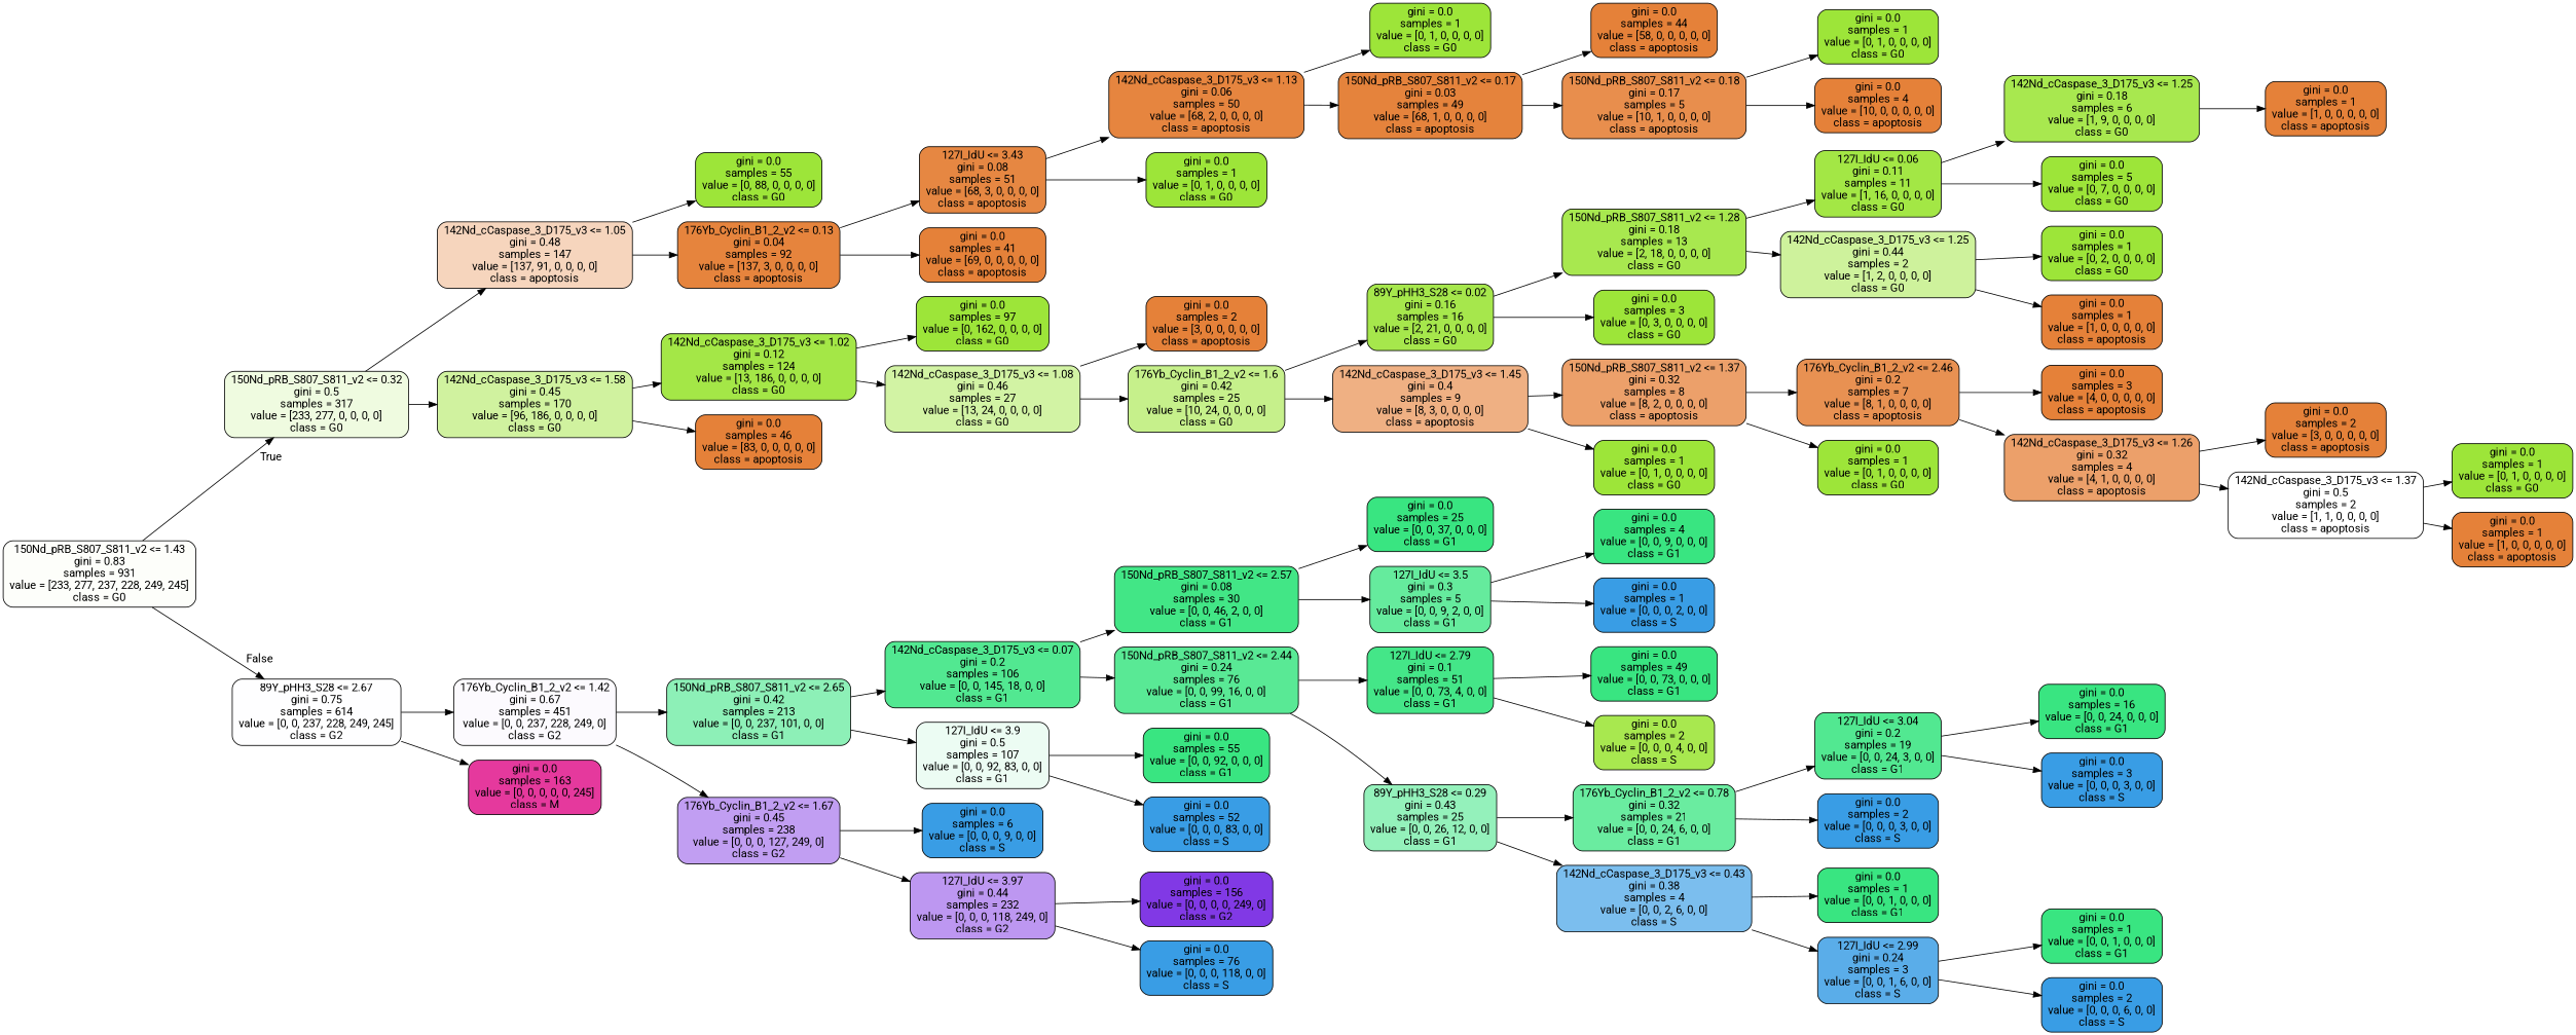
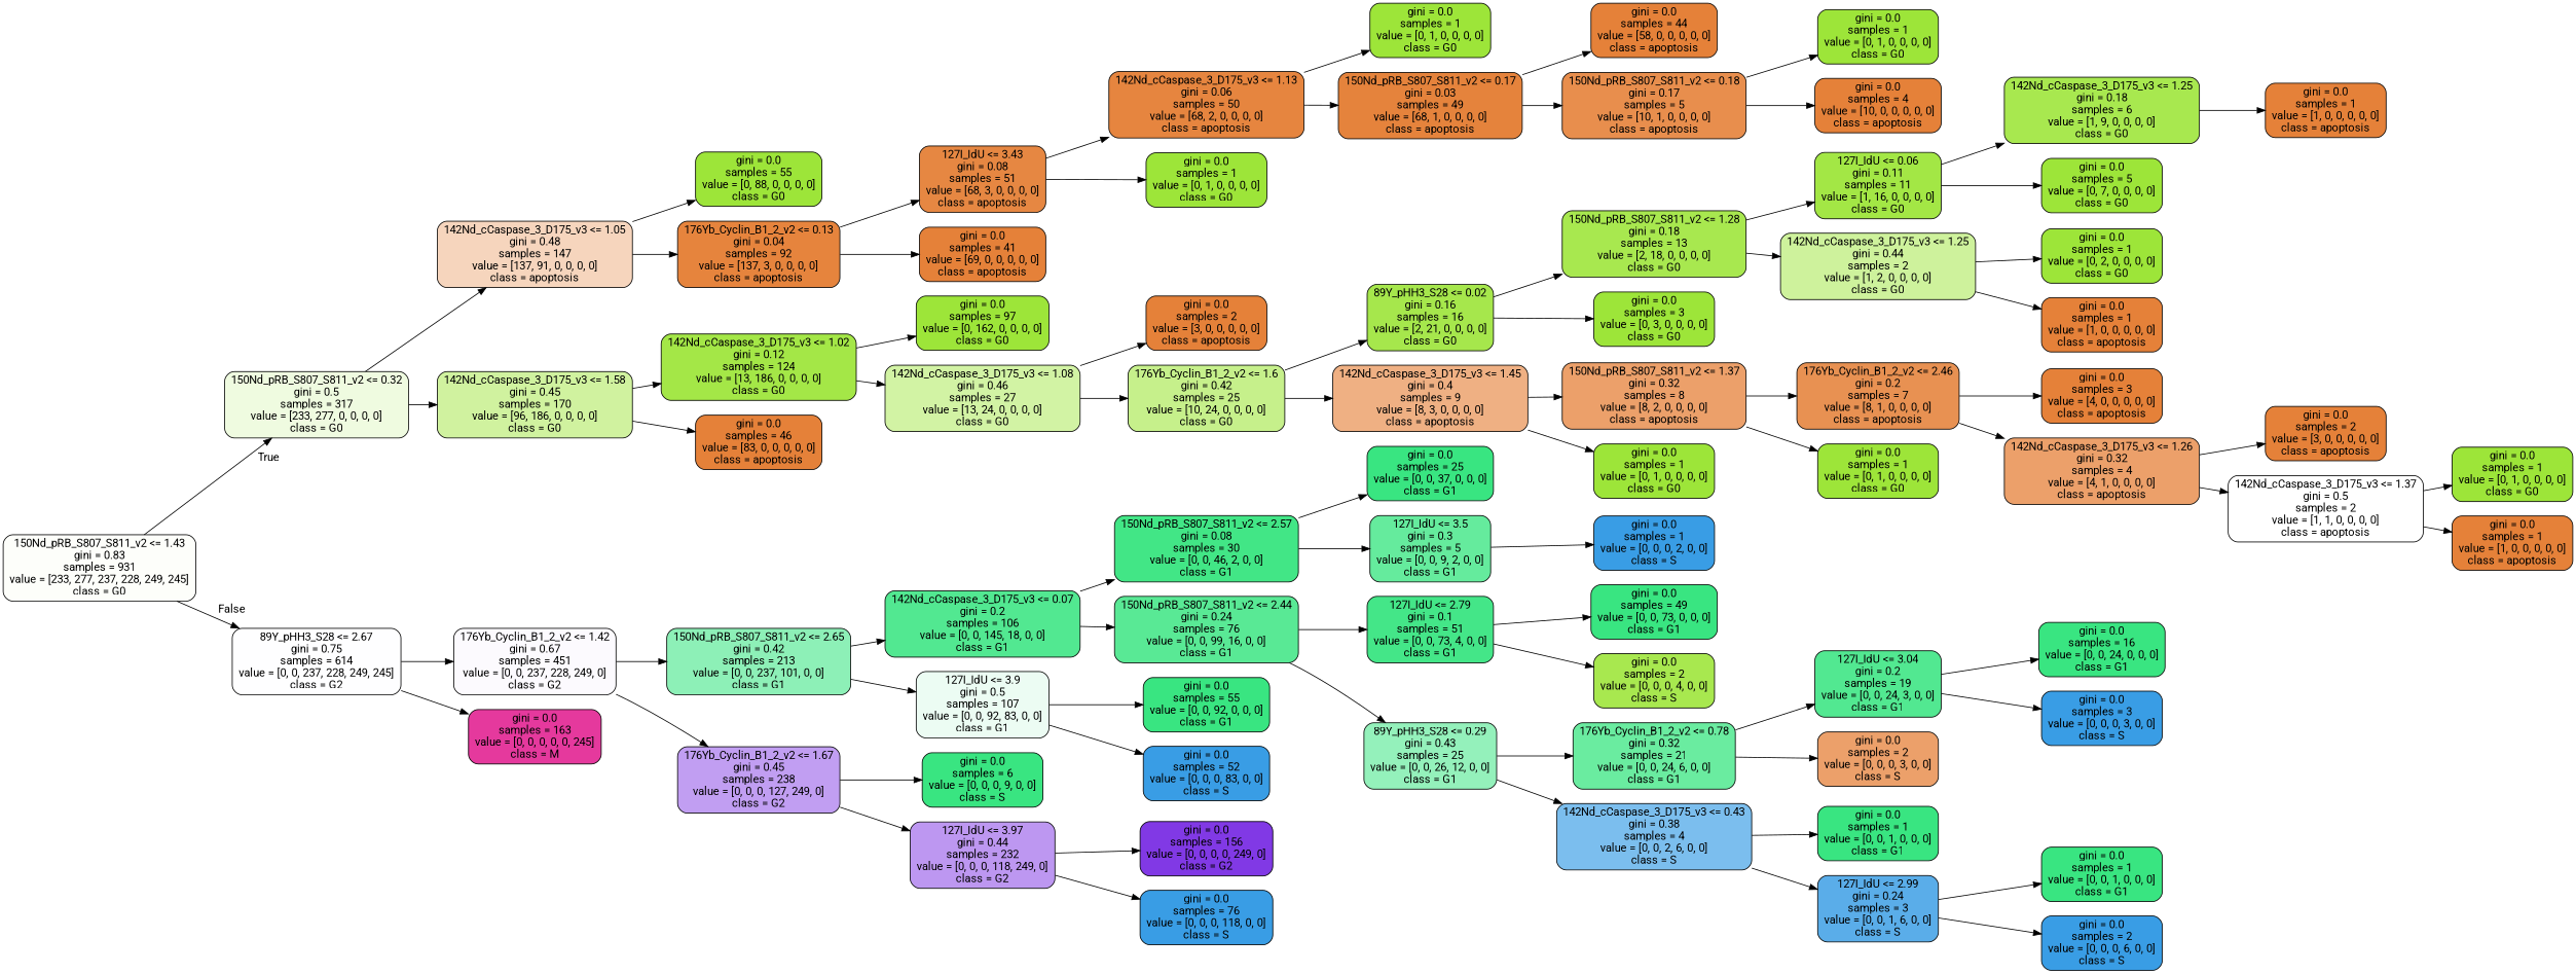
  digraph {
    fontname=Roboto
    rankdir=LR
    node [color=black fillcolor="#9de539" fontname=Roboto shape=box style="filled, rounded"]
    edge [fontname=Roboto]
    n1 [fillcolor="#fdfefa" label="150Nd_pRB_S807_S811_v2 <= 1.43\ngini = 0.83\nsamples = 931\nvalue = [233, 277, 237, 228, 249, 245]\nclass = G0"]
    n2 [fillcolor="#effbe0" label="150Nd_pRB_S807_S811_v2 <= 0.32\ngini = 0.5\nsamples = 317\nvalue = [233, 277, 0, 0, 0, 0]\nclass = G0"]
    n3 [fillcolor="#fefeff" label="89Y_pHH3_S28 <= 2.67\ngini = 0.75\nsamples = 614\nvalue = [0, 0, 237, 228, 249, 245]\nclass = G2"]
    n4 [fillcolor="#f6d5bd" label="142Nd_cCaspase_3_D175_v3 <= 1.05\ngini = 0.48\nsamples = 147\nvalue = [137, 91, 0, 0, 0, 0]\nclass = apoptosis"]
    n5 [fillcolor="#d0f29f" label="142Nd_cCaspase_3_D175_v3 <= 1.58\ngini = 0.45\nsamples = 170\nvalue = [96, 186, 0, 0, 0, 0]\nclass = G0"]
    n6 [fillcolor="#fcfafe" label="176Yb_Cyclin_B1_2_v2 <= 1.42\ngini = 0.67\nsamples = 451\nvalue = [0, 0, 237, 228, 249, 0]\nclass = G2"]
    n7 [fillcolor="#e5399d" label="gini = 0.0\nsamples = 163\nvalue = [0, 0, 0, 0, 0, 245]\nclass = M"]
    n8 [label="gini = 0.0\nsamples = 55\nvalue = [0, 88, 0, 0, 0, 0]\nclass = G0"]
    n9 [fillcolor="#e6843d" label="176Yb_Cyclin_B1_2_v2 <= 0.13\ngini = 0.04\nsamples = 92\nvalue = [137, 3, 0, 0, 0, 0]\nclass = apoptosis"]
    n10 [fillcolor="#a4e747" label="142Nd_cCaspase_3_D175_v3 <= 1.02\ngini = 0.12\nsamples = 124\nvalue = [13, 186, 0, 0, 0, 0]\nclass = G0"]
    n11 [fillcolor="#e58139" label="gini = 0.0\nsamples = 46\nvalue = [83, 0, 0, 0, 0, 0]\nclass = apoptosis"]
    n12 [fillcolor="#e68742" label="127I_IdU <= 3.43\ngini = 0.08\nsamples = 51\nvalue = [68, 3, 0, 0, 0, 0]\nclass = apoptosis"]
    n13 [fillcolor="#e58139" label="gini = 0.0\nsamples = 41\nvalue = [69, 0, 0, 0, 0, 0]\nclass = apoptosis"]
    n14 [fillcolor="#e6853f" label="142Nd_cCaspase_3_D175_v3 <= 1.13\ngini = 0.06\nsamples = 50\nvalue = [68, 2, 0, 0, 0, 0]\nclass = apoptosis"]
    n15 [label="gini = 0.0\nsamples = 1\nvalue = [0, 1, 0, 0, 0, 0]\nclass = G0"]
    n16 [label="gini = 0.0\nsamples = 1\nvalue = [0, 1, 0, 0, 0, 0]\nclass = G0"]
    n17 [fillcolor="#e5833c" label="150Nd_pRB_S807_S811_v2 <= 0.17\ngini = 0.03\nsamples = 49\nvalue = [68, 1, 0, 0, 0, 0]\nclass = apoptosis"]
    n18 [fillcolor="#e58139" label="gini = 0.0\nsamples = 44\nvalue = [58, 0, 0, 0, 0, 0]\nclass = apoptosis"]
    n19 [fillcolor="#e88e4d" label="150Nd_pRB_S807_S811_v2 <= 0.18\ngini = 0.17\nsamples = 5\nvalue = [10, 1, 0, 0, 0, 0]\nclass = apoptosis"]
    n20 [label="gini = 0.0\nsamples = 1\nvalue = [0, 1, 0, 0, 0, 0]\nclass = G0"]
    n21 [fillcolor="#e58139" label="gini = 0.0\nsamples = 4\nvalue = [10, 0, 0, 0, 0, 0]\nclass = apoptosis"]
    n22 [label="gini = 0.0\nsamples = 97\nvalue = [0, 162, 0, 0, 0, 0]\nclass = G0"]
    n23 [fillcolor="#d2f3a4" label="142Nd_cCaspase_3_D175_v3 <= 1.08\ngini = 0.46\nsamples = 27\nvalue = [13, 24, 0, 0, 0, 0]\nclass = G0"]
    n24 [fillcolor="#e58139" label="gini = 0.0\nsamples = 2\nvalue = [3, 0, 0, 0, 0, 0]\nclass = apoptosis"]
    n25 [fillcolor="#c6f08b" label="176Yb_Cyclin_B1_2_v2 <= 1.6\ngini = 0.42\nsamples = 25\nvalue = [10, 24, 0, 0, 0, 0]\nclass = G0"]
    n26 [fillcolor="#a6e74c" label="89Y_pHH3_S28 <= 0.02\ngini = 0.16\nsamples = 16\nvalue = [2, 21, 0, 0, 0, 0]\nclass = G0"]
    n27 [fillcolor="#efb083" label="142Nd_cCaspase_3_D175_v3 <= 1.45\ngini = 0.4\nsamples = 9\nvalue = [8, 3, 0, 0, 0, 0]\nclass = apoptosis"]
    n28 [fillcolor="#a8e84f" label="150Nd_pRB_S807_S811_v2 <= 1.28\ngini = 0.18\nsamples = 13\nvalue = [2, 18, 0, 0, 0, 0]\nclass = G0"]
    n29 [label="gini = 0.0\nsamples = 3\nvalue = [0, 3, 0, 0, 0, 0]\nclass = G0"]
    n30 [fillcolor="#eca06a" label="150Nd_pRB_S807_S811_v2 <= 1.37\ngini = 0.32\nsamples = 8\nvalue = [8, 2, 0, 0, 0, 0]\nclass = apoptosis"]
    n31 [label="gini = 0.0\nsamples = 1\nvalue = [0, 1, 0, 0, 0, 0]\nclass = G0"]
    n32 [fillcolor="#a3e745" label="127I_IdU <= 0.06\ngini = 0.11\nsamples = 11\nvalue = [1, 16, 0, 0, 0, 0]\nclass = G0"]
    n33 [fillcolor="#cef29c" label="142Nd_cCaspase_3_D175_v3 <= 1.25\ngini = 0.44\nsamples = 2\nvalue = [1, 2, 0, 0, 0, 0]\nclass = G0"]
    n34 [fillcolor="#a8e84f" label="142Nd_cCaspase_3_D175_v3 <= 1.25\ngini = 0.18\nsamples = 6\nvalue = [1, 9, 0, 0, 0, 0]\nclass = G0"]
    n35 [label="gini = 0.0\nsamples = 5\nvalue = [0, 7, 0, 0, 0, 0]\nclass = G0"]
    n36 [label="gini = 0.0\nsamples = 1\nvalue = [0, 2, 0, 0, 0, 0]\nclass = G0"]
    n37 [fillcolor="#e58139" label="gini = 0.0\nsamples = 1\nvalue = [1, 0, 0, 0, 0, 0]\nclass = apoptosis"]
    n38 [fillcolor="#e58139" label="gini = 0.0\nsamples = 1\nvalue = [1, 0, 0, 0, 0, 0]\nclass = apoptosis"]
    n39 [fillcolor="#e89152" label="176Yb_Cyclin_B1_2_v2 <= 2.46\ngini = 0.2\nsamples = 7\nvalue = [8, 1, 0, 0, 0, 0]\nclass = apoptosis"]
    n40 [label="gini = 0.0\nsamples = 1\nvalue = [0, 1, 0, 0, 0, 0]\nclass = G0"]
    n41 [fillcolor="#e58139" label="gini = 0.0\nsamples = 3\nvalue = [4, 0, 0, 0, 0, 0]\nclass = apoptosis"]
    n42 [fillcolor="#eca06a" label="142Nd_cCaspase_3_D175_v3 <= 1.26\ngini = 0.32\nsamples = 4\nvalue = [4, 1, 0, 0, 0, 0]\nclass = apoptosis"]
    n43 [fillcolor="#e58139" label="gini = 0.0\nsamples = 2\nvalue = [3, 0, 0, 0, 0, 0]\nclass = apoptosis"]
    n44 [fillcolor="#ffffff" label="142Nd_cCaspase_3_D175_v3 <= 1.37\ngini = 0.5\nsamples = 2\nvalue = [1, 1, 0, 0, 0, 0]\nclass = apoptosis"]
    n45 [label="gini = 0.0\nsamples = 1\nvalue = [0, 1, 0, 0, 0, 0]\nclass = G0"]
    n46 [fillcolor="#e58139" label="gini = 0.0\nsamples = 1\nvalue = [1, 0, 0, 0, 0, 0]\nclass = apoptosis"]
    n47 [fillcolor="#8df0b7" label="150Nd_pRB_S807_S811_v2 <= 2.65\ngini = 0.42\nsamples = 213\nvalue = [0, 0, 237, 101, 0, 0]\nclass = G1"]
    n48 [fillcolor="#c19ef2" label="176Yb_Cyclin_B1_2_v2 <= 1.67\ngini = 0.45\nsamples = 238\nvalue = [0, 0, 0, 127, 249, 0]\nclass = G2"]
    n49 [fillcolor="#52e891" label="142Nd_cCaspase_3_D175_v3 <= 0.07\ngini = 0.2\nsamples = 106\nvalue = [0, 0, 145, 18, 0, 0]\nclass = G1"]
    n50 [fillcolor="#ecfcf3" label="127I_IdU <= 3.9\ngini = 0.5\nsamples = 107\nvalue = [0, 0, 92, 83, 0, 0]\nclass = G1"]
-   n51 [fillcolor="#399de5" label="gini = 0.0\nsamples = 6\nvalue = [0, 0, 0, 9, 0, 0]\nclass = S"]
+   n51 [fillcolor="#39e581" label="gini = 0.0\nsamples = 6\nvalue = [0, 0, 0, 9, 0, 0]\nclass = S"]
    n52 [fillcolor="#bd97f1" label="127I_IdU <= 3.97\ngini = 0.44\nsamples = 232\nvalue = [0, 0, 0, 118, 249, 0]\nclass = G2"]
    n53 [fillcolor="#42e686" label="150Nd_pRB_S807_S811_v2 <= 2.57\ngini = 0.08\nsamples = 30\nvalue = [0, 0, 46, 2, 0, 0]\nclass = G1"]
    n54 [fillcolor="#59e995" label="150Nd_pRB_S807_S811_v2 <= 2.44\ngini = 0.24\nsamples = 76\nvalue = [0, 0, 99, 16, 0, 0]\nclass = G1"]
    n55 [fillcolor="#39e581" label="gini = 0.0\nsamples = 55\nvalue = [0, 0, 92, 0, 0, 0]\nclass = G1"]
    n56 [fillcolor="#399de5" label="gini = 0.0\nsamples = 52\nvalue = [0, 0, 0, 83, 0, 0]\nclass = S"]
    n57 [fillcolor="#39e581" label="gini = 0.0\nsamples = 25\nvalue = [0, 0, 37, 0, 0, 0]\nclass = G1"]
    n58 [fillcolor="#65eb9d" label="127I_IdU <= 3.5\ngini = 0.3\nsamples = 5\nvalue = [0, 0, 9, 2, 0, 0]\nclass = G1"]
    n59 [fillcolor="#44e688" label="127I_IdU <= 2.79\ngini = 0.1\nsamples = 51\nvalue = [0, 0, 73, 4, 0, 0]\nclass = G1"]
    n60 [fillcolor="#94f1bb" label="89Y_pHH3_S28 <= 0.29\ngini = 0.43\nsamples = 25\nvalue = [0, 0, 26, 12, 0, 0]\nclass = G1"]
-   n61 [fillcolor="#39e581" label="gini = 0.0\nsamples = 4\nvalue = [0, 0, 9, 0, 0, 0]\nclass = G1"]
    n62 [fillcolor="#399de5" label="gini = 0.0\nsamples = 1\nvalue = [0, 0, 0, 2, 0, 0]\nclass = S"]
    n63 [fillcolor="#39e581" label="gini = 0.0\nsamples = 49\nvalue = [0, 0, 73, 0, 0, 0]\nclass = G1"]
    n64 [fillcolor="#a8e84f" label="gini = 0.0\nsamples = 2\nvalue = [0, 0, 0, 4, 0, 0]\nclass = S"]
    n65 [fillcolor="#6aeca0" label="176Yb_Cyclin_B1_2_v2 <= 0.78\ngini = 0.32\nsamples = 21\nvalue = [0, 0, 24, 6, 0, 0]\nclass = G1"]
    n66 [fillcolor="#7bbeee" label="142Nd_cCaspase_3_D175_v3 <= 0.43\ngini = 0.38\nsamples = 4\nvalue = [0, 0, 2, 6, 0, 0]\nclass = S"]
    n67 [fillcolor="#52e891" label="127I_IdU <= 3.04\ngini = 0.2\nsamples = 19\nvalue = [0, 0, 24, 3, 0, 0]\nclass = G1"]
-   n68 [fillcolor="#399de5" label="gini = 0.0\nsamples = 2\nvalue = [0, 0, 0, 3, 0, 0]\nclass = S"]
+   n68 [fillcolor="#eca06a" label="gini = 0.0\nsamples = 2\nvalue = [0, 0, 0, 3, 0, 0]\nclass = S"]
    n69 [fillcolor="#39e581" label="gini = 0.0\nsamples = 1\nvalue = [0, 0, 1, 0, 0, 0]\nclass = G1"]
    n70 [fillcolor="#5aade9" label="127I_IdU <= 2.99\ngini = 0.24\nsamples = 3\nvalue = [0, 0, 1, 6, 0, 0]\nclass = S"]
    n71 [fillcolor="#39e581" label="gini = 0.0\nsamples = 16\nvalue = [0, 0, 24, 0, 0, 0]\nclass = G1"]
    n72 [fillcolor="#399de5" label="gini = 0.0\nsamples = 3\nvalue = [0, 0, 0, 3, 0, 0]\nclass = S"]
    n73 [fillcolor="#39e581" label="gini = 0.0\nsamples = 1\nvalue = [0, 0, 1, 0, 0, 0]\nclass = G1"]
    n74 [fillcolor="#399de5" label="gini = 0.0\nsamples = 2\nvalue = [0, 0, 0, 6, 0, 0]\nclass = S"]
    n75 [fillcolor="#8139e5" label="gini = 0.0\nsamples = 156\nvalue = [0, 0, 0, 0, 249, 0]\nclass = G2"]
    n76 [fillcolor="#399de5" label="gini = 0.0\nsamples = 76\nvalue = [0, 0, 0, 118, 0, 0]\nclass = S"]
    n1 -> n2 [headlabel=True labelangle=45 labeldistance=2.5]
    n1 -> n3 [headlabel=False labelangle=-45 labeldistance=2.5]
    n2 -> n4
    n2 -> n5
    n3 -> n6
    n3 -> n7
    n4 -> n8
    n4 -> n9
    n5 -> n10
    n5 -> n11
    n6 -> n47
    n6 -> n48
    n9 -> n12
    n9 -> n13
    n10 -> n22
    n10 -> n23
    n12 -> n14
    n12 -> n15
    n14 -> n16
    n14 -> n17
    n17 -> n18
    n17 -> n19
    n19 -> n20
    n19 -> n21
    n23 -> n24
    n23 -> n25
    n25 -> n26
    n25 -> n27
    n26 -> n28
    n26 -> n29
    n27 -> n30
    n27 -> n31
    n28 -> n32
    n28 -> n33
    n30 -> n39
    n30 -> n40
    n32 -> n34
    n32 -> n35
    n33 -> n36
    n33 -> n37
    n34 -> n38
    n39 -> n41
    n39 -> n42
    n42 -> n43
    n42 -> n44
    n44 -> n45
    n44 -> n46
    n47 -> n49
    n47 -> n50
    n48 -> n51
    n48 -> n52
    n49 -> n53
    n49 -> n54
    n50 -> n55
    n50 -> n56
    n52 -> n75
    n52 -> n76
    n53 -> n57
    n53 -> n58
    n54 -> n59
    n54 -> n60
-   n58 -> n61
    n58 -> n62
    n59 -> n63
    n59 -> n64
    n60 -> n65
    n60 -> n66
    n65 -> n67
    n65 -> n68
    n66 -> n69
    n66 -> n70
    n67 -> n71
    n67 -> n72
    n70 -> n73
    n70 -> n74
  }
